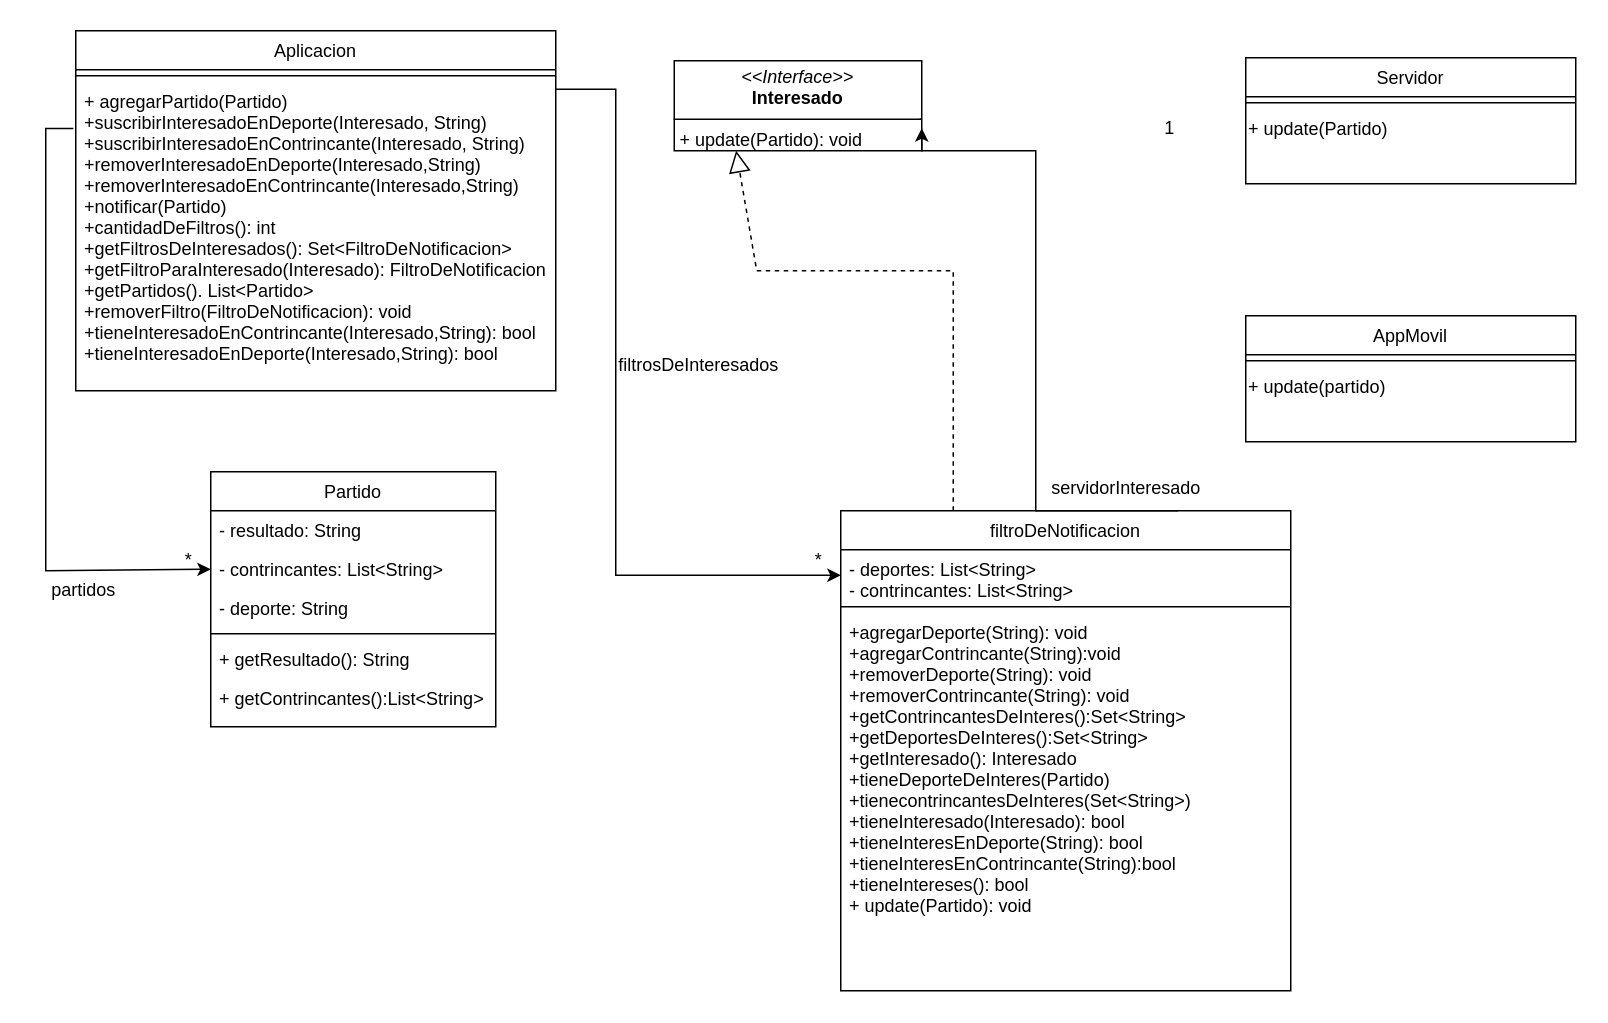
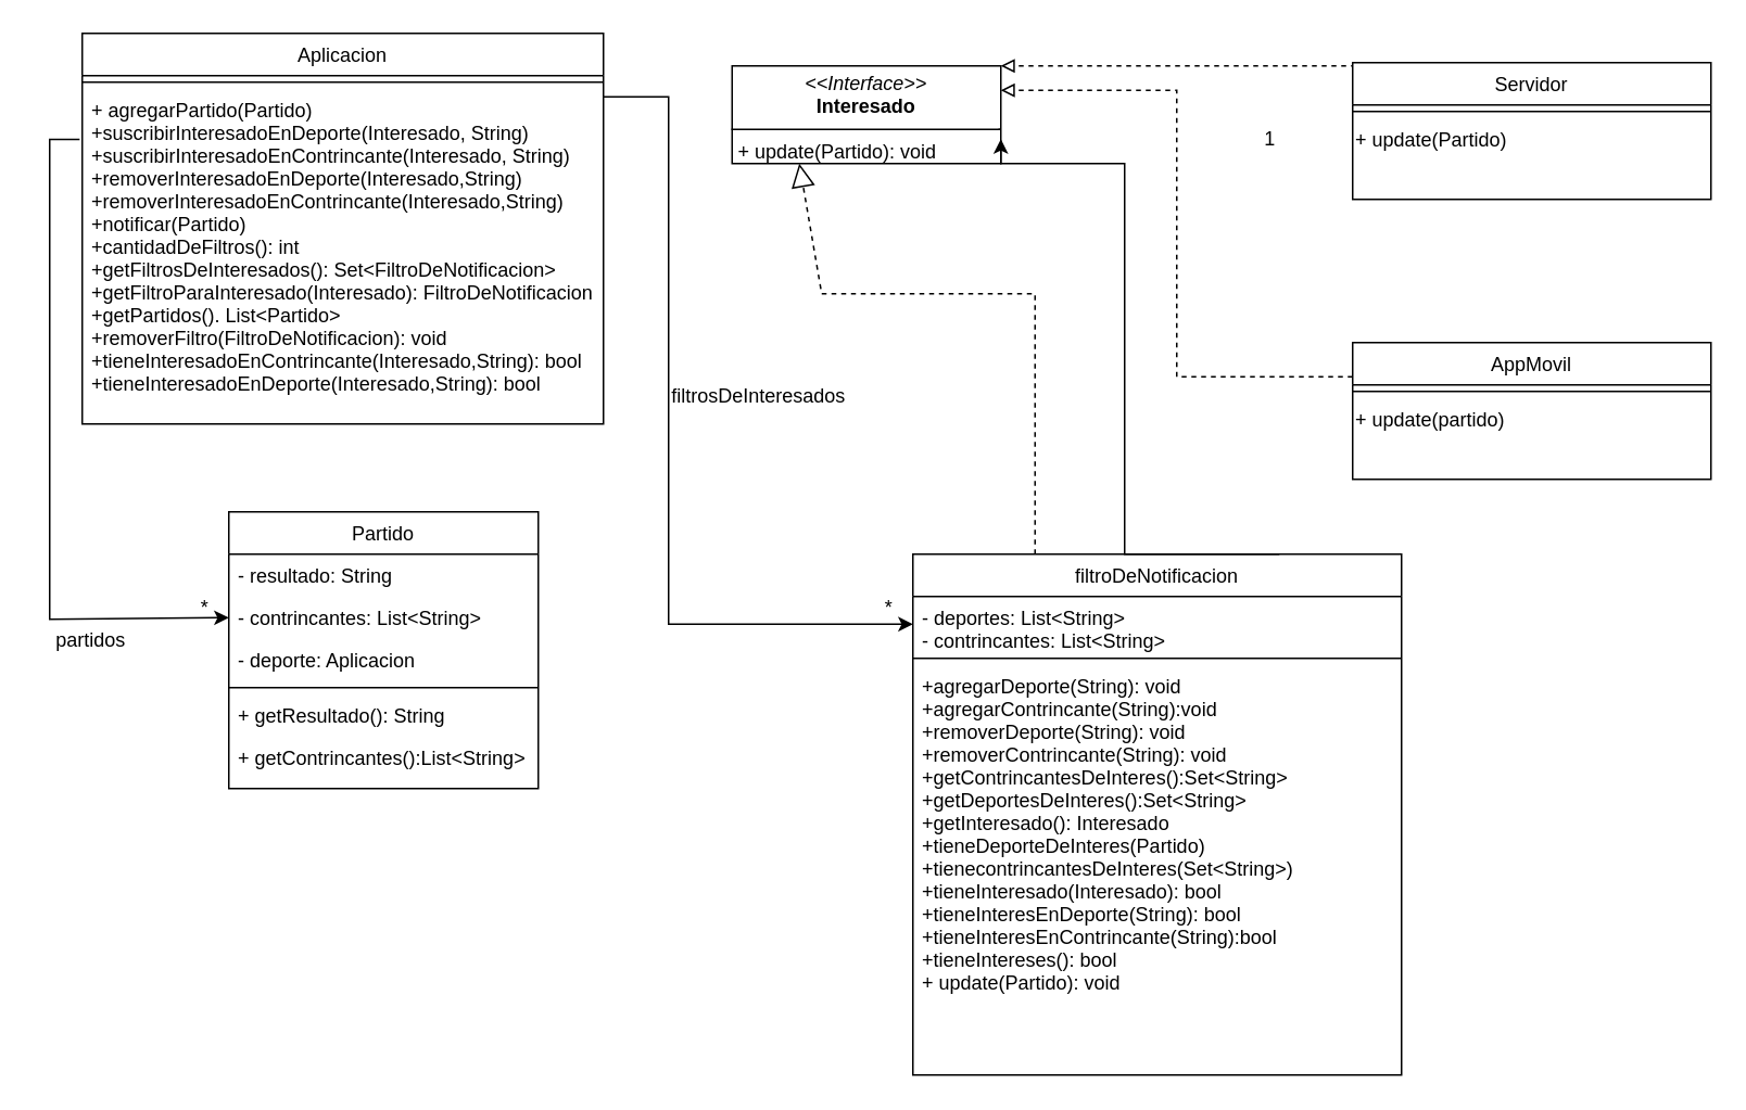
  <mxCell id="0" />
  <mxCell id="1" parent="0" />
  <mxCell id="2" value="Aplicacion" style="swimlane;fontStyle=0;align=center;verticalAlign=top;childLayout=stackLayout;horizontal=1;startSize=26;horizontalStack=0;resizeParent=1;resizeLast=0;collapsible=1;marginBottom=0;rounded=0;shadow=0;strokeWidth=1;" parent="1" vertex="1"><mxGeometry x="50" y="20" width="320" height="240" as="geometry"><mxRectangle x="230" y="140" width="160" height="26" as="alternateBounds" /></mxGeometry></mxCell>
  <mxCell id="3" value="" style="line;html=1;strokeWidth=1;align=left;verticalAlign=middle;spacingTop=-1;spacingLeft=3;spacingRight=3;rotatable=0;labelPosition=right;points=[];portConstraint=eastwest;" parent="2" vertex="1"><mxGeometry y="26" width="320" height="8" as="geometry" /></mxCell>
  <mxCell id="4" value="+ agregarPartido(Partido)&#10;+suscribirInteresadoEnDeporte(Interesado, String)&#10;+suscribirInteresadoEnContrincante(Interesado, String)&#10;+removerInteresadoEnDeporte(Interesado,String)&#10;+removerInteresadoEnContrincante(Interesado,String)&#10;+notificar(Partido)&#10;+cantidadDeFiltros(): int&#10;+getFiltrosDeInteresados(): Set&lt;FiltroDeNotificacion&gt;&#10;+getFiltroParaInteresado(Interesado): FiltroDeNotificacion&#10;+getPartidos(). List&lt;Partido&gt;&#10;+removerFiltro(FiltroDeNotificacion): void&#10;+tieneInteresadoEnContrincante(Interesado,String): bool&#10;+tieneInteresadoEnDeporte(Interesado,String): bool" style="text;align=left;verticalAlign=top;spacingLeft=4;spacingRight=4;overflow=hidden;rotatable=0;points=[[0,0.5],[1,0.5]];portConstraint=eastwest;" parent="2" vertex="1"><mxGeometry y="34" width="320" height="196" as="geometry" /></mxCell>
  <mxCell id="5" value="filtroDeNotificacion" style="swimlane;fontStyle=0;align=center;verticalAlign=top;childLayout=stackLayout;horizontal=1;startSize=26;horizontalStack=0;resizeParent=1;resizeLast=0;collapsible=1;marginBottom=0;rounded=0;shadow=0;strokeWidth=1;" parent="1" vertex="1"><mxGeometry x="560" y="340" width="300" height="320" as="geometry"><mxRectangle x="130" y="380" width="160" height="26" as="alternateBounds" /></mxGeometry></mxCell>
  <mxCell id="6" value="- deportes: List&lt;String&gt;&#10;- contrincantes: List&lt;String&gt;" style="text;align=left;verticalAlign=top;spacingLeft=4;spacingRight=4;overflow=hidden;rotatable=0;points=[[0,0.5],[1,0.5]];portConstraint=eastwest;" parent="5" vertex="1"><mxGeometry y="26" width="300" height="34" as="geometry" /></mxCell>
  <mxCell id="7" value="" style="line;html=1;strokeWidth=1;align=left;verticalAlign=middle;spacingTop=-1;spacingLeft=3;spacingRight=3;rotatable=0;labelPosition=right;points=[];portConstraint=eastwest;" parent="5" vertex="1"><mxGeometry y="60" width="300" height="8" as="geometry" /></mxCell>
  <mxCell id="8" value="+agregarDeporte(String): void&#10;+agregarContrincante(String):void&#10;+removerDeporte(String): void&#10;+removerContrincante(String): void&#10;+getContrincantesDeInteres():Set&lt;String&gt;&#10;+getDeportesDeInteres():Set&lt;String&gt;&#10;+getInteresado(): Interesado&#10;+tieneDeporteDeInteres(Partido)&#10;+tienecontrincantesDeInteres(Set&lt;String&gt;)&#10;+tieneInteresado(Interesado): bool&#10;+tieneInteresEnDeporte(String): bool&#10;+tieneInteresEnContrincante(String):bool&#10;+tieneIntereses(): bool&#10;+ update(Partido): void&#10;" style="text;align=left;verticalAlign=top;spacingLeft=4;spacingRight=4;overflow=hidden;rotatable=0;points=[[0,0.5],[1,0.5]];portConstraint=eastwest;" parent="5" vertex="1"><mxGeometry y="68" width="300" height="232" as="geometry" /></mxCell>
  <mxCell id="9" value="Partido" style="swimlane;fontStyle=0;align=center;verticalAlign=top;childLayout=stackLayout;horizontal=1;startSize=26;horizontalStack=0;resizeParent=1;resizeLast=0;collapsible=1;marginBottom=0;rounded=0;shadow=0;strokeWidth=1;" parent="1" vertex="1"><mxGeometry x="140" y="314" width="190" height="170" as="geometry"><mxRectangle x="550" y="140" width="160" height="26" as="alternateBounds" /></mxGeometry></mxCell>
  <mxCell id="10" value="- resultado: String&#10;" style="text;align=left;verticalAlign=top;spacingLeft=4;spacingRight=4;overflow=hidden;rotatable=0;points=[[0,0.5],[1,0.5]];portConstraint=eastwest;" parent="9" vertex="1"><mxGeometry y="26" width="190" height="26" as="geometry" /></mxCell>
  <mxCell id="11" value="- contrincantes: List&lt;String&gt;" style="text;align=left;verticalAlign=top;spacingLeft=4;spacingRight=4;overflow=hidden;rotatable=0;points=[[0,0.5],[1,0.5]];portConstraint=eastwest;rounded=0;shadow=0;html=0;" parent="9" vertex="1"><mxGeometry y="52" width="190" height="26" as="geometry" /></mxCell>
- <mxCell id="12" value="- deporte: String" style="text;align=left;verticalAlign=top;spacingLeft=4;spacingRight=4;overflow=hidden;rotatable=0;points=[[0,0.5],[1,0.5]];portConstraint=eastwest;rounded=0;shadow=0;html=0;" parent="9" vertex="1"><mxGeometry y="78" width="190" height="26" as="geometry" /></mxCell>
+ <mxCell id="12" value="- deporte: Aplicacion" style="text;align=left;verticalAlign=top;spacingLeft=4;spacingRight=4;overflow=hidden;rotatable=0;points=[[0,0.5],[1,0.5]];portConstraint=eastwest;rounded=0;shadow=0;html=0;" parent="9" vertex="1"><mxGeometry y="78" width="190" height="26" as="geometry" /></mxCell>
  <mxCell id="13" value="" style="line;html=1;strokeWidth=1;align=left;verticalAlign=middle;spacingTop=-1;spacingLeft=3;spacingRight=3;rotatable=0;labelPosition=right;points=[];portConstraint=eastwest;" parent="9" vertex="1"><mxGeometry y="104" width="190" height="8" as="geometry" /></mxCell>
  <mxCell id="14" value="+ getResultado(): String" style="text;align=left;verticalAlign=top;spacingLeft=4;spacingRight=4;overflow=hidden;rotatable=0;points=[[0,0.5],[1,0.5]];portConstraint=eastwest;" parent="9" vertex="1"><mxGeometry y="112" width="190" height="26" as="geometry" /></mxCell>
  <mxCell id="15" value="+ getContrincantes():List&lt;String&gt;" style="text;align=left;verticalAlign=top;spacingLeft=4;spacingRight=4;overflow=hidden;rotatable=0;points=[[0,0.5],[1,0.5]];portConstraint=eastwest;" parent="9" vertex="1"><mxGeometry y="138" width="190" height="26" as="geometry" /></mxCell>
  <mxCell id="16" value="&lt;p style=&quot;margin:0px;margin-top:4px;text-align:center;&quot;&gt;&lt;i&gt;&amp;lt;&amp;lt;Interface&amp;gt;&amp;gt;&lt;/i&gt;&lt;br&gt;&lt;b&gt;Interesado&lt;/b&gt;&lt;/p&gt;&lt;hr size=&quot;1&quot; style=&quot;border-style:solid;&quot;&gt;&lt;p style=&quot;margin:0px;margin-left:4px;&quot;&gt;+ update(Partido): void&lt;/p&gt;" style="verticalAlign=top;align=left;overflow=fill;html=1;whiteSpace=wrap;" parent="1" vertex="1"><mxGeometry x="449" y="40" width="165" height="60" as="geometry" /></mxCell>
  <mxCell id="17" style="edgeStyle=orthogonalEdgeStyle;rounded=0;orthogonalLoop=1;jettySize=auto;html=1;exitX=1;exitY=0.5;exitDx=0;exitDy=0;entryX=0;entryY=0.5;entryDx=0;entryDy=0;" parent="1" target="6" edge="1"><mxGeometry relative="1" as="geometry"><mxPoint x="370" y="59" as="sourcePoint" /><Array as="points"><mxPoint x="410" y="59" /><mxPoint x="410" y="383" /></Array></mxGeometry></mxCell>
  <mxCell id="18" value="" style="endArrow=block;dashed=1;endFill=0;endSize=12;html=1;rounded=0;exitX=0.25;exitY=0;exitDx=0;exitDy=0;entryX=0.25;entryY=1;entryDx=0;entryDy=0;" parent="1" source="5" target="16" edge="1"><mxGeometry width="160" relative="1" as="geometry"><mxPoint x="539" y="330" as="sourcePoint" /><mxPoint x="699" y="330" as="targetPoint" /><Array as="points"><mxPoint x="635" y="180" /><mxPoint x="504" y="180" /></Array></mxGeometry></mxCell>
  <mxCell id="19" value="filtrosDeInteresados" style="text;html=1;align=center;verticalAlign=middle;resizable=0;points=[];autosize=1;strokeColor=none;fillColor=none;" parent="1" vertex="1"><mxGeometry x="400" y="228" width="130" height="30" as="geometry" /></mxCell>
  <mxCell id="20" value="*" style="text;html=1;align=center;verticalAlign=middle;resizable=0;points=[];autosize=1;strokeColor=none;fillColor=none;" parent="1" vertex="1"><mxGeometry x="530" y="358" width="30" height="30" as="geometry" /></mxCell>
  <mxCell id="21" style="edgeStyle=orthogonalEdgeStyle;rounded=0;orthogonalLoop=1;jettySize=auto;html=1;exitX=0.75;exitY=0;exitDx=0;exitDy=0;entryX=1;entryY=0.75;entryDx=0;entryDy=0;" parent="1" source="5" target="16" edge="1"><mxGeometry relative="1" as="geometry"><mxPoint x="679" y="140" as="targetPoint" /><Array as="points"><mxPoint x="690" y="340" /><mxPoint x="690" y="100" /></Array></mxGeometry></mxCell>
  <mxCell id="22" value="1" style="text;html=1;align=center;verticalAlign=middle;resizable=0;points=[];autosize=1;strokeColor=none;fillColor=none;" parent="1" vertex="1"><mxGeometry x="764" y="70" width="30" height="30" as="geometry" /></mxCell>
- <mxCell id="23" value="servidorInteresado" style="text;html=1;align=center;verticalAlign=middle;resizable=0;points=[];autosize=1;strokeColor=none;fillColor=none;" parent="1" vertex="1"><mxGeometry x="690" y="310" width="120" height="30" as="geometry" /></mxCell>
  <mxCell id="24" style="edgeStyle=orthogonalEdgeStyle;rounded=0;orthogonalLoop=1;jettySize=auto;html=1;entryX=0;entryY=0.5;entryDx=0;entryDy=0;exitX=-0.005;exitY=0.159;exitDx=0;exitDy=0;exitPerimeter=0;" parent="1" target="11" edge="1" source="4"><mxGeometry relative="1" as="geometry"><mxPoint x="50" y="85" as="sourcePoint" /><Array as="points"><mxPoint x="30" y="85" /><mxPoint x="30" y="380" /></Array></mxGeometry></mxCell>
  <mxCell id="25" value="*" style="text;html=1;align=center;verticalAlign=middle;resizable=0;points=[];autosize=1;strokeColor=none;fillColor=none;" parent="1" vertex="1"><mxGeometry x="110" y="358" width="30" height="30" as="geometry" /></mxCell>
  <mxCell id="26" value="partidos" style="text;html=1;align=center;verticalAlign=middle;resizable=0;points=[];autosize=1;strokeColor=none;fillColor=none;" parent="1" vertex="1"><mxGeometry x="20" y="378" width="70" height="30" as="geometry" /></mxCell>
+ <mxCell id="27" style="edgeStyle=orthogonalEdgeStyle;rounded=0;orthogonalLoop=1;jettySize=auto;html=1;exitX=0;exitY=0;exitDx=0;exitDy=0;entryX=1;entryY=0;entryDx=0;entryDy=0;dashed=1;endArrow=block;endFill=0;" edge="1" parent="1" source="28" target="16"><mxGeometry relative="1" as="geometry"><Array as="points"><mxPoint x="830" y="40" /></Array></mxGeometry></mxCell>
  <mxCell id="28" value="Servidor" style="swimlane;fontStyle=0;align=center;verticalAlign=top;childLayout=stackLayout;horizontal=1;startSize=26;horizontalStack=0;resizeParent=1;resizeLast=0;collapsible=1;marginBottom=0;rounded=0;shadow=0;strokeWidth=1;" vertex="1" parent="1"><mxGeometry x="830" y="38" width="220" height="84" as="geometry"><mxRectangle x="550" y="140" width="160" height="26" as="alternateBounds" /></mxGeometry></mxCell>
  <mxCell id="29" value="" style="line;html=1;strokeWidth=1;align=left;verticalAlign=middle;spacingTop=-1;spacingLeft=3;spacingRight=3;rotatable=0;labelPosition=right;points=[];portConstraint=eastwest;" vertex="1" parent="28"><mxGeometry y="26" width="220" height="8" as="geometry" /></mxCell>
  <mxCell id="30" value="+ update(Partido)" style="text;whiteSpace=wrap;html=1;" vertex="1" parent="28"><mxGeometry y="34" width="220" height="50" as="geometry" /></mxCell>
+ <mxCell id="31" style="edgeStyle=orthogonalEdgeStyle;rounded=0;orthogonalLoop=1;jettySize=auto;html=1;exitX=0;exitY=0.25;exitDx=0;exitDy=0;entryX=1;entryY=0.25;entryDx=0;entryDy=0;endArrow=block;endFill=0;dashed=1;" edge="1" parent="1" source="32" target="16"><mxGeometry relative="1" as="geometry" /></mxCell>
  <mxCell id="32" value="AppMovil" style="swimlane;fontStyle=0;align=center;verticalAlign=top;childLayout=stackLayout;horizontal=1;startSize=26;horizontalStack=0;resizeParent=1;resizeLast=0;collapsible=1;marginBottom=0;rounded=0;shadow=0;strokeWidth=1;" vertex="1" parent="1"><mxGeometry x="830" y="210" width="220" height="84" as="geometry"><mxRectangle x="550" y="140" width="160" height="26" as="alternateBounds" /></mxGeometry></mxCell>
  <mxCell id="33" value="" style="line;html=1;strokeWidth=1;align=left;verticalAlign=middle;spacingTop=-1;spacingLeft=3;spacingRight=3;rotatable=0;labelPosition=right;points=[];portConstraint=eastwest;" vertex="1" parent="32"><mxGeometry y="26" width="220" height="8" as="geometry" /></mxCell>
  <mxCell id="34" value="+ update(partido)" style="text;whiteSpace=wrap;html=1;" vertex="1" parent="32"><mxGeometry y="34" width="220" height="50" as="geometry" /></mxCell>
